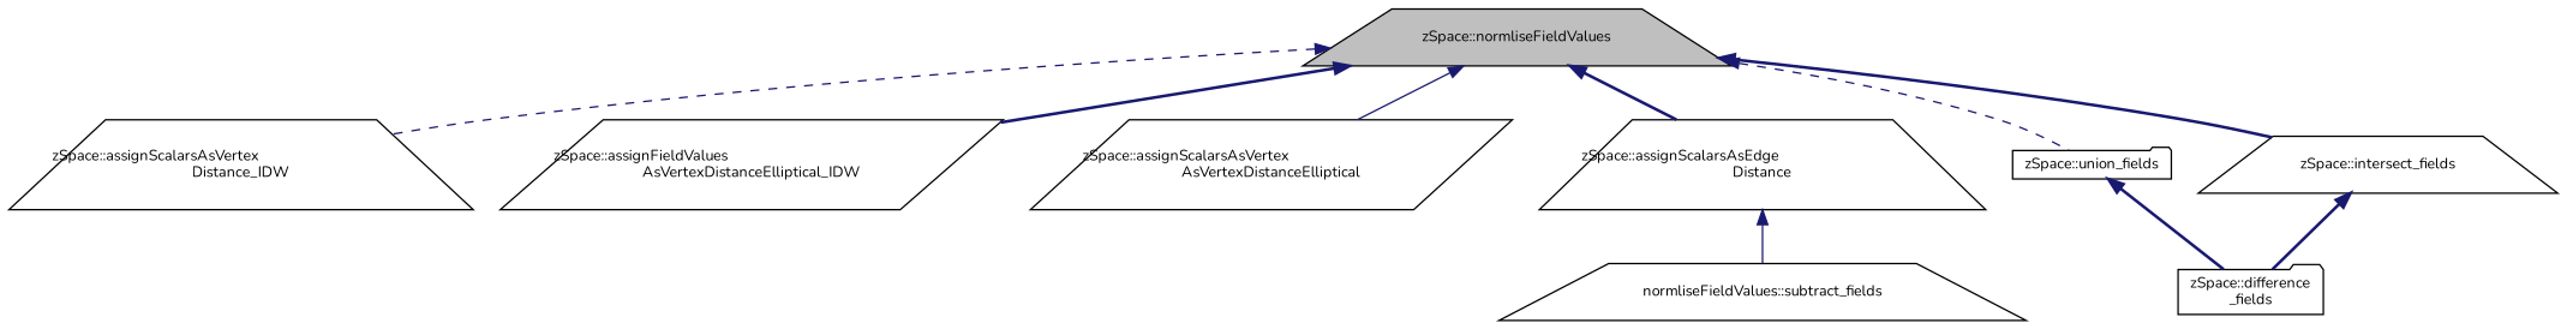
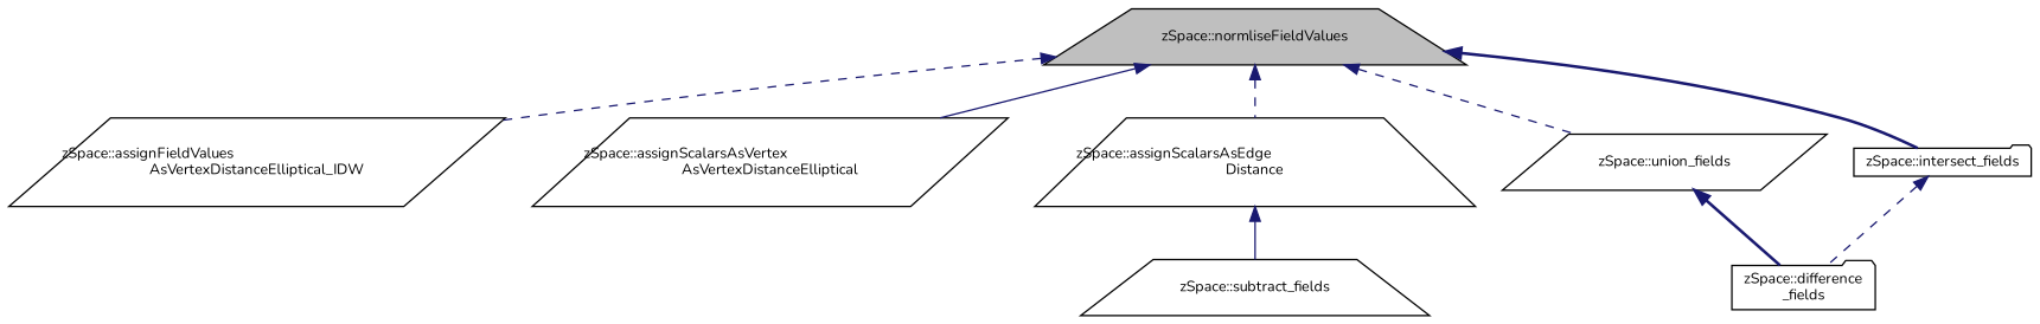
  digraph {
    fontname=Nunito
    rankdir=TB
    node [color=black fillcolor=white fontname=Nunito fontsize=10 shape=trapezium style=filled]
    edge [color=midnightblue dir=back fontname=Nunito fontsize=10 labelfontname=Helvetica labelfontsize=10 style=bold]
    n1 [fillcolor=grey75 fontcolor=black height=0.2 label="zSpace::normliseFieldValues" width=0.4]
-   n2 [height=0.2 label="zSpace::assignScalarsAsVertex\lDistance_IDW" width=0.4]
    n3 [height=0.2 label="zSpace::assignFieldValues\lAsVertexDistanceElliptical_IDW" shape=parallelogram width=0.4]
    n4 [height=0.2 label="zSpace::assignScalarsAsVertex\lAsVertexDistanceElliptical" shape=parallelogram width=0.4]
    n5 [height=0.2 label="zSpace::assignScalarsAsEdge\lDistance" width=0.4]
-   n6 [height=0.2 label="zSpace::union_fields" shape=folder width=0.4]
-   n7 [height=0.2 label="zSpace::intersect_fields" width=0.4]
-   n8 [height=0.2 label="normliseFieldValues::subtract_fields" width=0.4]
+   n6 [height=0.2 label="zSpace::union_fields" shape=parallelogram width=0.4]
+   n7 [height=0.2 label="zSpace::intersect_fields" shape=folder width=0.4]
+   n8 [height=0.2 label="zSpace::subtract_fields" width=0.4]
    n9 [height=0.2 label="zSpace::difference\l_fields" shape=folder width=0.4]
-   n1 -> n2 [style=dashed]
-   n1 -> n3
+   n1 -> n3 [style=dashed]
    n1 -> n4 [style=solid]
-   n1 -> n5
+   n1 -> n5 [style=dashed]
    n1 -> n6 [style=dashed]
    n1 -> n7
    n5 -> n8 [style=solid]
    n6 -> n9
-   n7 -> n9
+   n7 -> n9 [style=dashed]
  }
